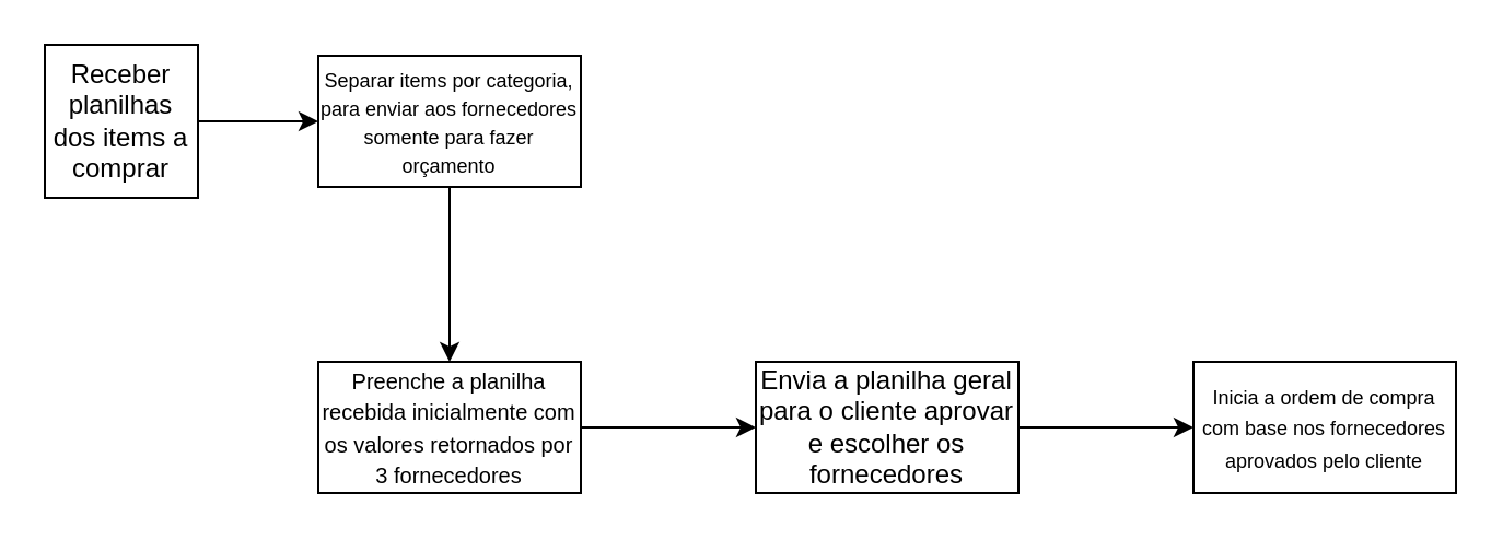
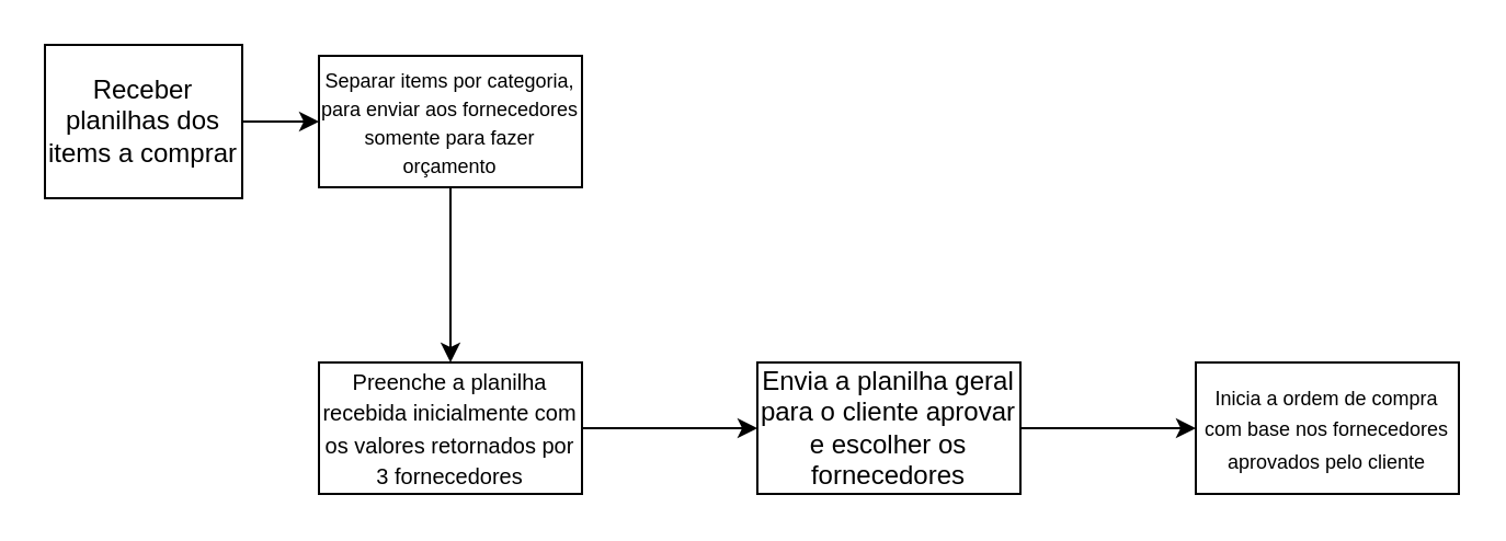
  <mxCell id="0" />
  <mxCell id="1" parent="0" />
  <mxCell id="2" value="" style="edgeStyle=orthogonalEdgeStyle;rounded=0;orthogonalLoop=1;jettySize=auto;html=1;" edge="1" parent="1" source="3" target="5"><mxGeometry relative="1" as="geometry" /></mxCell>
- <mxCell id="3" value="Receber planilhas dos items a comprar" style="whiteSpace=wrap;html=1;aspect=fixed;" vertex="1" parent="1"><mxGeometry x="20" y="20" width="70" height="70" as="geometry" /></mxCell>
+ <mxCell id="3" value="Receber planilhas dos items a comprar" style="whiteSpace=wrap;html=1;aspect=fixed;" vertex="1" parent="1"><mxGeometry x="20" y="20" width="90" height="70" as="geometry" /></mxCell>
  <mxCell id="4" value="" style="edgeStyle=orthogonalEdgeStyle;rounded=0;orthogonalLoop=1;jettySize=auto;html=1;" edge="1" parent="1" source="5" target="7"><mxGeometry relative="1" as="geometry" /></mxCell>
  <mxCell id="5" value="&lt;div style=&quot;line-height: 100%;&quot;&gt;&lt;font style=&quot;font-size: 9px;&quot;&gt;Separar items por categoria, para enviar aos fornecedores somente para fazer orçamento&lt;/font&gt;&lt;div&gt;&lt;/div&gt;&lt;/div&gt;" style="whiteSpace=wrap;html=1;" vertex="1" parent="1"><mxGeometry x="145" y="25" width="120" height="60" as="geometry" /></mxCell>
  <mxCell id="6" value="" style="edgeStyle=orthogonalEdgeStyle;rounded=0;orthogonalLoop=1;jettySize=auto;html=1;" edge="1" parent="1" source="7" target="9"><mxGeometry relative="1" as="geometry" /></mxCell>
  <mxCell id="7" value="&lt;font style=&quot;font-size: 10px;&quot;&gt;Preenche a planilha recebida inicialmente com os valores retornados por 3 fornecedores&lt;/font&gt;" style="whiteSpace=wrap;html=1;" vertex="1" parent="1"><mxGeometry x="145" y="165" width="120" height="60" as="geometry" /></mxCell>
  <mxCell id="8" value="" style="edgeStyle=orthogonalEdgeStyle;rounded=0;orthogonalLoop=1;jettySize=auto;html=1;" edge="1" parent="1" source="9" target="10"><mxGeometry relative="1" as="geometry" /></mxCell>
  <mxCell id="9" value="Envia a planilha geral para o cliente aprovar e escolher os fornecedores" style="whiteSpace=wrap;html=1;" vertex="1" parent="1"><mxGeometry x="345" y="165" width="120" height="60" as="geometry" /></mxCell>
  <mxCell id="10" value="&lt;font style=&quot;font-size: 9px;&quot;&gt;Inicia a ordem de compra com base nos fornecedores aprovados pelo cliente&lt;/font&gt;" style="whiteSpace=wrap;html=1;" vertex="1" parent="1"><mxGeometry x="545" y="165" width="120" height="60" as="geometry" /></mxCell>
